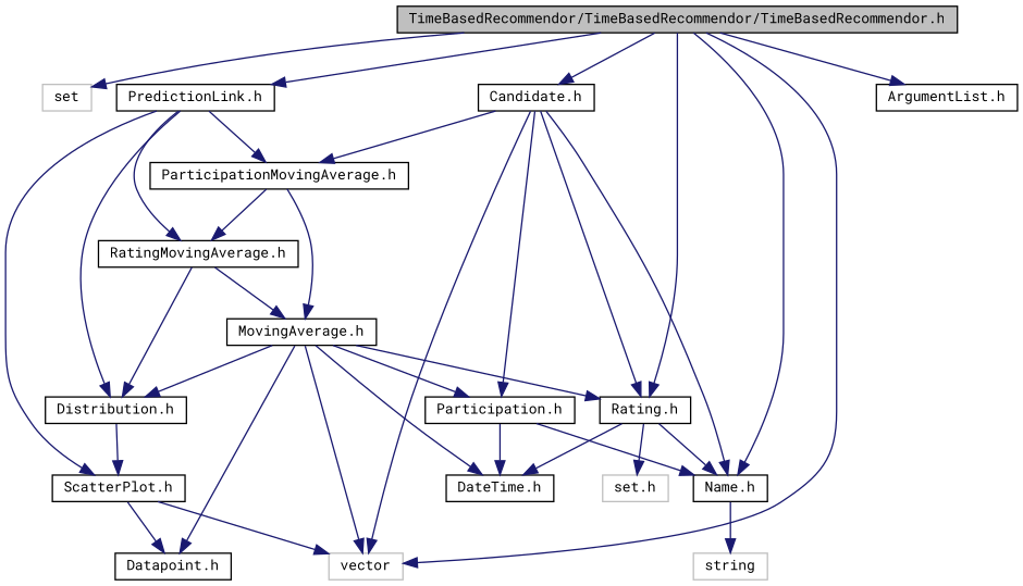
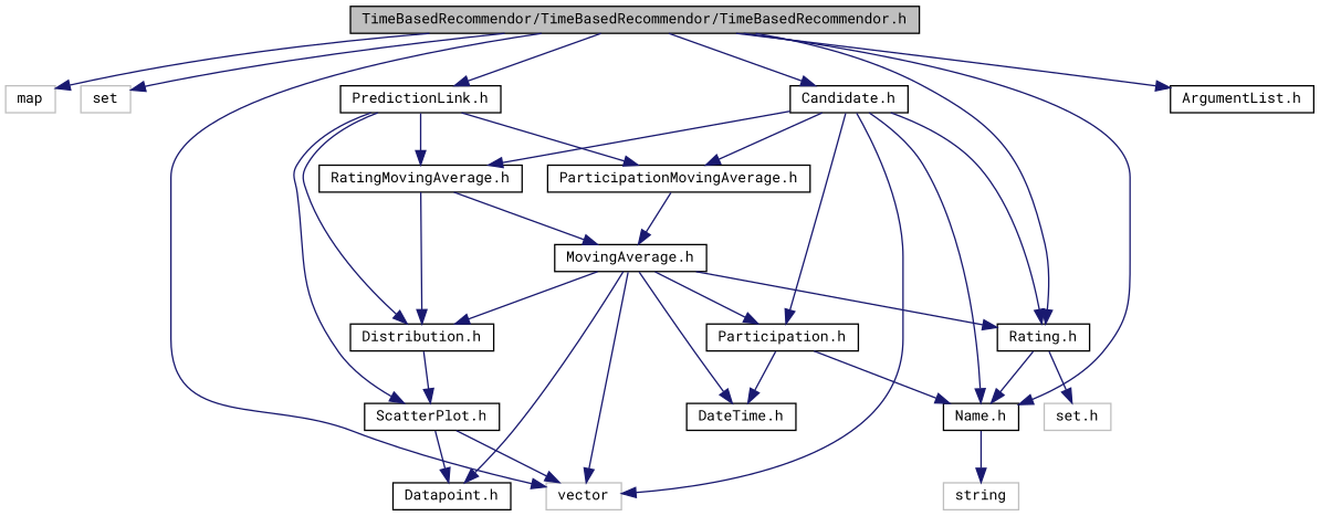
  digraph {
    fontname="Roboto Mono"
    node [color=black fillcolor=white fontname="Roboto Mono" fontsize=10 shape=record style=filled]
    edge [color=midnightblue fontname="Roboto Mono" fontsize=10 labelfontname=Helvetica labelfontsize=10 style=solid]
    n1 [fillcolor=grey75 fontcolor=black height=0.2 label="TimeBasedRecommendor/TimeBasedRecommendor/TimeBasedRecommendor.h" width=0.4]
+   n2 [color=grey75 height=0.2 label=map width=0.4]
    n3 [color=grey75 height=0.2 label=set width=0.4]
    n4 [color=grey75 height=0.2 label=vector width=0.4]
    n5 [height=0.2 label="ArgumentList.h" width=0.4]
    n6 [height=0.2 label="Candidate.h" width=0.4]
    n7 [height=0.2 label="Name.h" width=0.4]
    n8 [height=0.2 label="Rating.h" width=0.4]
    n9 [height=0.2 label="PredictionLink.h" width=0.4]
    n10 [height=0.2 label="RatingMovingAverage.h" width=0.4]
    n11 [height=0.2 label="Participation.h" width=0.4]
    n12 [height=0.2 label="ParticipationMovingAverage.h" width=0.4]
    n13 [color=grey75 height=0.2 label=string width=0.4]
    n14 [color=grey75 height=0.2 label="set.h" width=0.4]
    n15 [height=0.2 label="DateTime.h" width=0.4]
    n16 [height=0.2 label="Distribution.h" width=0.4]
    n17 [height=0.2 label="ScatterPlot.h" width=0.4]
    n18 [height=0.2 label="MovingAverage.h" width=0.4]
    n19 [height=0.2 label="Datapoint.h" width=0.4]
+   n1 -> n2
    n1 -> n3
    n1 -> n4
    n1 -> n5
    n1 -> n6
    n1 -> n7
    n1 -> n8
    n1 -> n9
    n6 -> n4
    n6 -> n7
    n6 -> n8
-   n12 -> n10
+   n6 -> n10
    n6 -> n11
    n6 -> n12
    n7 -> n13
    n8 -> n7
    n8 -> n14
-   n8 -> n15
    n9 -> n10
    n9 -> n12
    n9 -> n16
    n9 -> n17
    n10 -> n16
    n10 -> n18
    n11 -> n7
    n11 -> n15
    n12 -> n18
    n16 -> n17
    n17 -> n4
    n17 -> n19
    n18 -> n4
    n18 -> n8
    n18 -> n11
    n18 -> n15
    n18 -> n16
    n18 -> n19
  }
